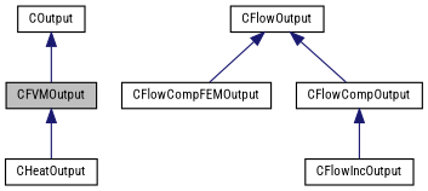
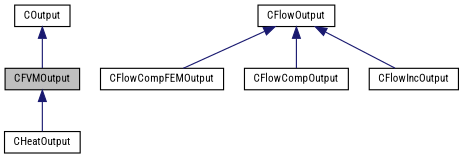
  digraph {
    fontname="Roboto Condensed"
    node [color=black fillcolor=white fontname="Roboto Condensed" fontsize=10 shape=record style=filled]
    edge [color=midnightblue dir=back fontname="Roboto Condensed" fontsize=10 labelfontname=Helvetica labelfontsize=10 style=solid]
    n1 [fillcolor=grey75 fontcolor=black height=0.2 label=CFVMOutput width=0.4]
    n2 [height=0.2 label=CHeatOutput width=0.4]
    n3 [height=0.2 label=CFlowOutput width=0.4]
    n4 [height=0.2 label=CFlowCompFEMOutput width=0.4]
    n5 [height=0.2 label=CFlowCompOutput width=0.4]
    n6 [height=0.2 label=CFlowIncOutput width=0.4]
    n7 [height=0.2 label=COutput width=0.4]
    n1 -> n2
    n3 -> n4
    n3 -> n5
-   n5 -> n6
+   n3 -> n6
    n7 -> n1
  }
